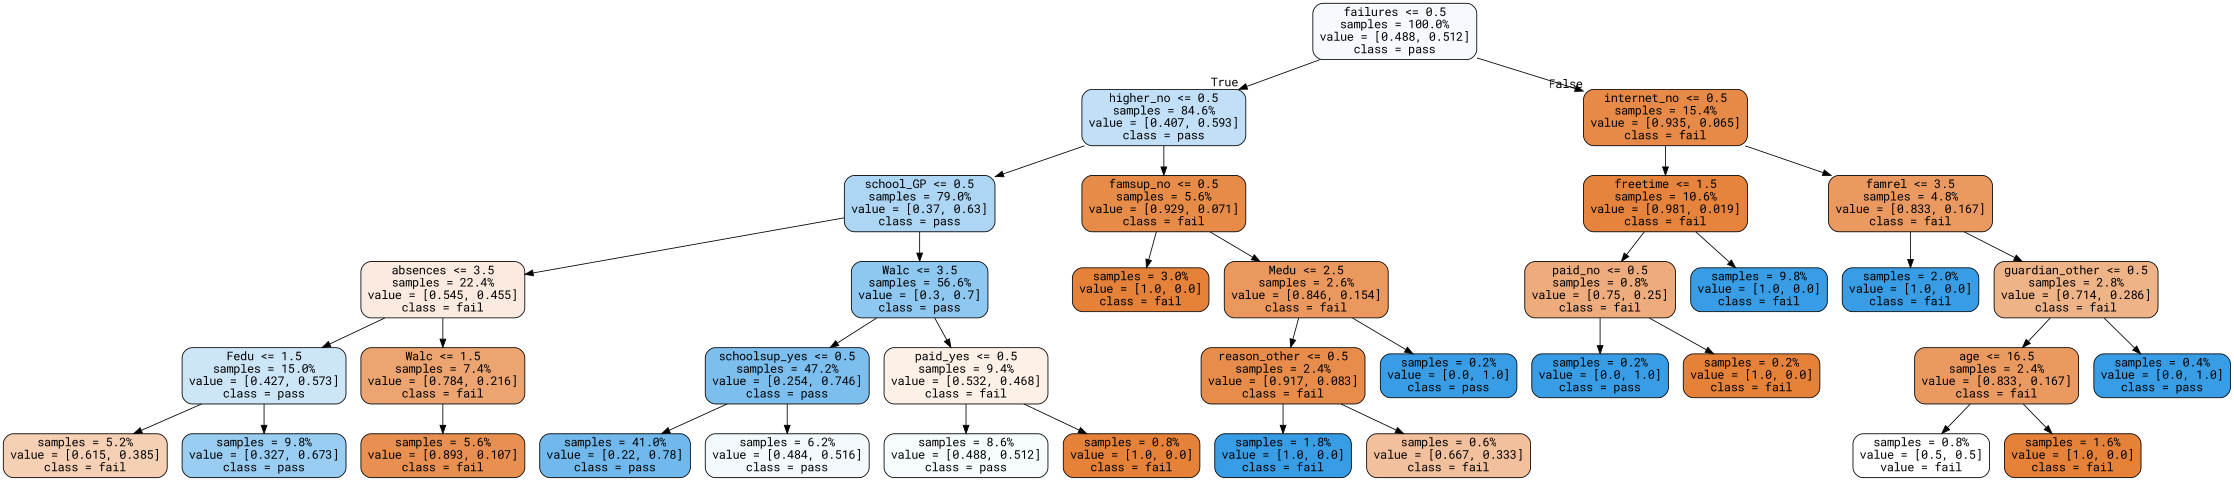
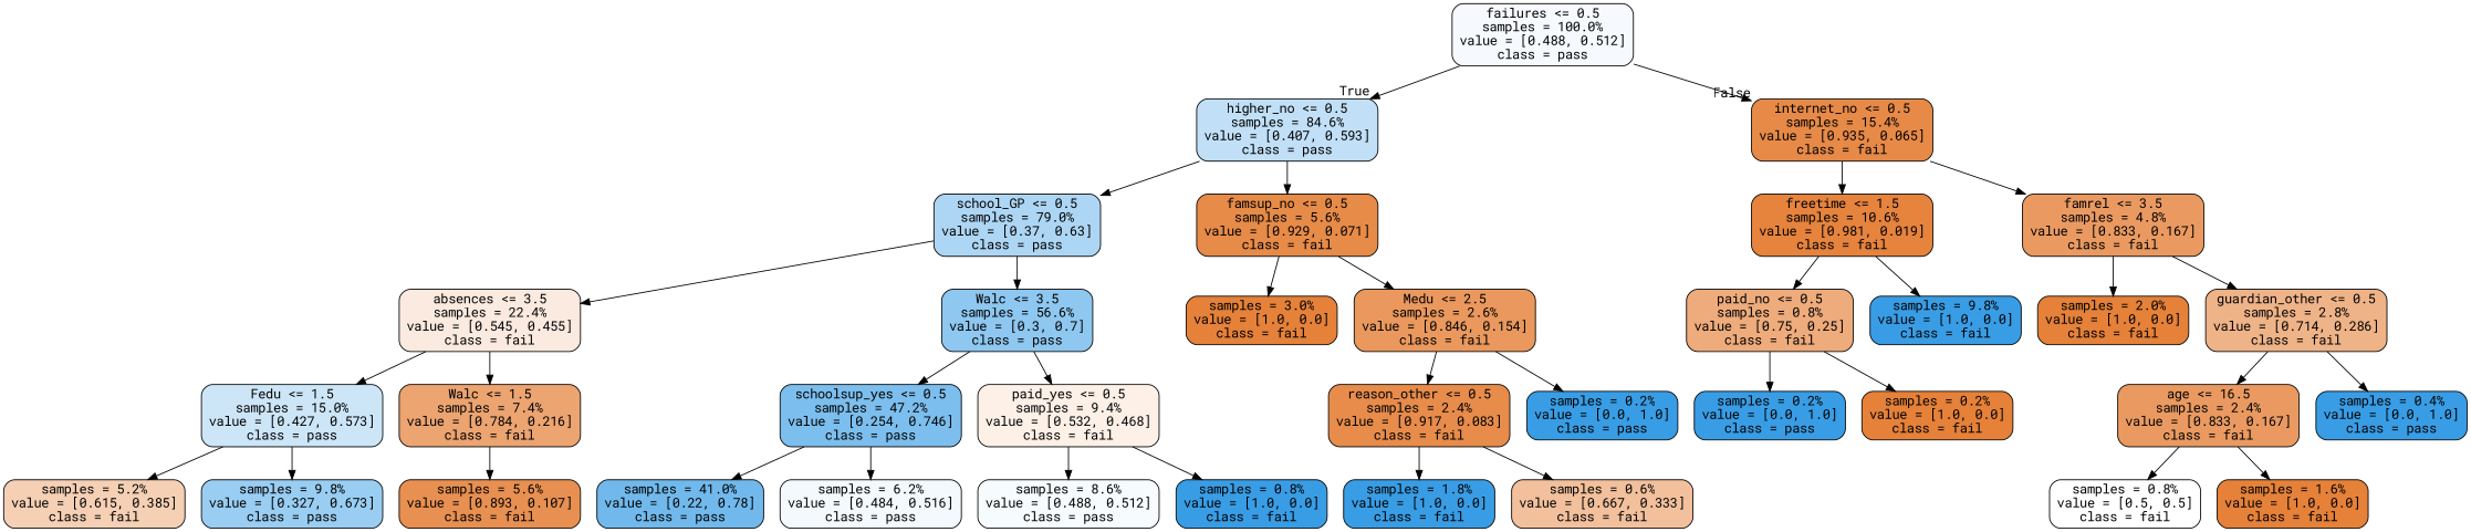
  digraph {
    fontname="Roboto Mono"
    node [color=black fillcolor="#e58139" fontname="Roboto Mono" shape=box style="filled, rounded"]
    edge [fontname="Roboto Mono"]
    n1 [fillcolor="#f6fafe" label="failures <= 0.5\nsamples = 100.0%\nvalue = [0.488, 0.512]\nclass = pass"]
    n2 [fillcolor="#c1e0f7" label="higher_no <= 0.5\nsamples = 84.6%\nvalue = [0.407, 0.593]\nclass = pass"]
    n3 [fillcolor="#e78a47" label="internet_no <= 0.5\nsamples = 15.4%\nvalue = [0.935, 0.065]\nclass = fail"]
    n4 [fillcolor="#add6f4" label="school_GP <= 0.5\nsamples = 79.0%\nvalue = [0.37, 0.63]\nclass = pass"]
    n5 [fillcolor="#e78b48" label="famsup_no <= 0.5\nsamples = 5.6%\nvalue = [0.929, 0.071]\nclass = fail"]
    n6 [fillcolor="#e6833d" label="freetime <= 1.5\nsamples = 10.6%\nvalue = [0.981, 0.019]\nclass = fail"]
    n7 [fillcolor="#ea9a61" label="famrel <= 3.5\nsamples = 4.8%\nvalue = [0.833, 0.167]\nclass = fail"]
    n8 [fillcolor="#fbeadf" label="absences <= 3.5\nsamples = 22.4%\nvalue = [0.545, 0.455]\nclass = fail"]
    n9 [fillcolor="#8ec7f0" label="Walc <= 3.5\nsamples = 56.6%\nvalue = [0.3, 0.7]\nclass = pass"]
    n10 [label="samples = 3.0%\nvalue = [1.0, 0.0]\nclass = fail"]
    n11 [fillcolor="#ea985d" label="Medu <= 2.5\nsamples = 2.6%\nvalue = [0.846, 0.154]\nclass = fail"]
    n12 [fillcolor="#cce6f8" label="Fedu <= 1.5\nsamples = 15.0%\nvalue = [0.427, 0.573]\nclass = pass"]
    n13 [fillcolor="#eca470" label="Walc <= 1.5\nsamples = 7.4%\nvalue = [0.784, 0.216]\nclass = fail"]
    n14 [fillcolor="#7cbeee" label="schoolsup_yes <= 0.5\nsamples = 47.2%\nvalue = [0.254, 0.746]\nclass = pass"]
    n15 [fillcolor="#fcf0e7" label="paid_yes <= 0.5\nsamples = 9.4%\nvalue = [0.532, 0.468]\nclass = fail"]
    n16 [fillcolor="#f5d0b5" label="samples = 5.2%\nvalue = [0.615, 0.385]\nclass = fail"]
    n17 [fillcolor="#99cdf2" label="samples = 9.8%\nvalue = [0.327, 0.673]\nclass = pass"]
    n18 [fillcolor="#e89051" label="samples = 5.6%\nvalue = [0.893, 0.107]\nclass = fail"]
    n19 [fillcolor="#71b9ec" label="samples = 41.0%\nvalue = [0.22, 0.78]\nclass = pass"]
    n20 [fillcolor="#f3f9fd" label="samples = 6.2%\nvalue = [0.484, 0.516]\nclass = pass"]
    n21 [fillcolor="#f6fbfe" label="samples = 8.6%\nvalue = [0.488, 0.512]\nclass = pass"]
-   n22 [label="samples = 0.8%\nvalue = [1.0, 0.0]\nclass = fail"]
+   n22 [fillcolor="#399de5" label="samples = 0.8%\nvalue = [1.0, 0.0]\nclass = fail"]
    n23 [fillcolor="#e78c4b" label="reason_other <= 0.5\nsamples = 2.4%\nvalue = [0.917, 0.083]\nclass = fail"]
    n24 [fillcolor="#399de5" label="samples = 0.2%\nvalue = [0.0, 1.0]\nclass = pass"]
    n25 [fillcolor="#399de5" label="samples = 1.8%\nvalue = [1.0, 0.0]\nclass = fail"]
    n26 [fillcolor="#f2c09c" label="samples = 0.6%\nvalue = [0.667, 0.333]\nclass = fail"]
    n27 [fillcolor="#eeab7b" label="paid_no <= 0.5\nsamples = 0.8%\nvalue = [0.75, 0.25]\nclass = fail"]
    n28 [fillcolor="#399de5" label="samples = 9.8%\nvalue = [1.0, 0.0]\nclass = fail"]
-   n29 [fillcolor="#399de5" label="samples = 2.0%\nvalue = [1.0, 0.0]\nclass = fail"]
+   n29 [label="samples = 2.0%\nvalue = [1.0, 0.0]\nclass = fail"]
    n30 [fillcolor="#efb388" label="guardian_other <= 0.5\nsamples = 2.8%\nvalue = [0.714, 0.286]\nclass = fail"]
    n31 [fillcolor="#399de5" label="samples = 0.2%\nvalue = [0.0, 1.0]\nclass = pass"]
    n32 [label="samples = 0.2%\nvalue = [1.0, 0.0]\nclass = fail"]
    n33 [fillcolor="#ea9a61" label="age <= 16.5\nsamples = 2.4%\nvalue = [0.833, 0.167]\nclass = fail"]
    n34 [fillcolor="#399de5" label="samples = 0.4%\nvalue = [0.0, 1.0]\nclass = pass"]
-   n35 [fillcolor="#ffffff" label="samples = 0.8%\nvalue = [0.5, 0.5]\nvalue = fail"]
+   n35 [fillcolor="#ffffff" label="samples = 0.8%\nvalue = [0.5, 0.5]\nclass = fail"]
    n36 [label="samples = 1.6%\nvalue = [1.0, 0.0]\nclass = fail"]
    n1 -> n2 [headlabel=True labelangle=45 labeldistance=2.5]
    n1 -> n3 [headlabel=False labelangle=-45 labeldistance=2.5]
    n2 -> n4
    n2 -> n5
    n3 -> n6
    n3 -> n7
    n4 -> n8
    n4 -> n9
    n5 -> n10
    n5 -> n11
    n6 -> n27
    n6 -> n28
    n7 -> n29
    n7 -> n30
    n8 -> n12
    n8 -> n13
    n9 -> n14
    n9 -> n15
    n11 -> n23
    n11 -> n24
    n12 -> n16
    n12 -> n17
    n13 -> n18
    n14 -> n19
    n14 -> n20
    n15 -> n21
    n15 -> n22
    n23 -> n25
    n23 -> n26
    n27 -> n31
    n27 -> n32
    n30 -> n33
    n30 -> n34
    n33 -> n35
    n33 -> n36
  }
